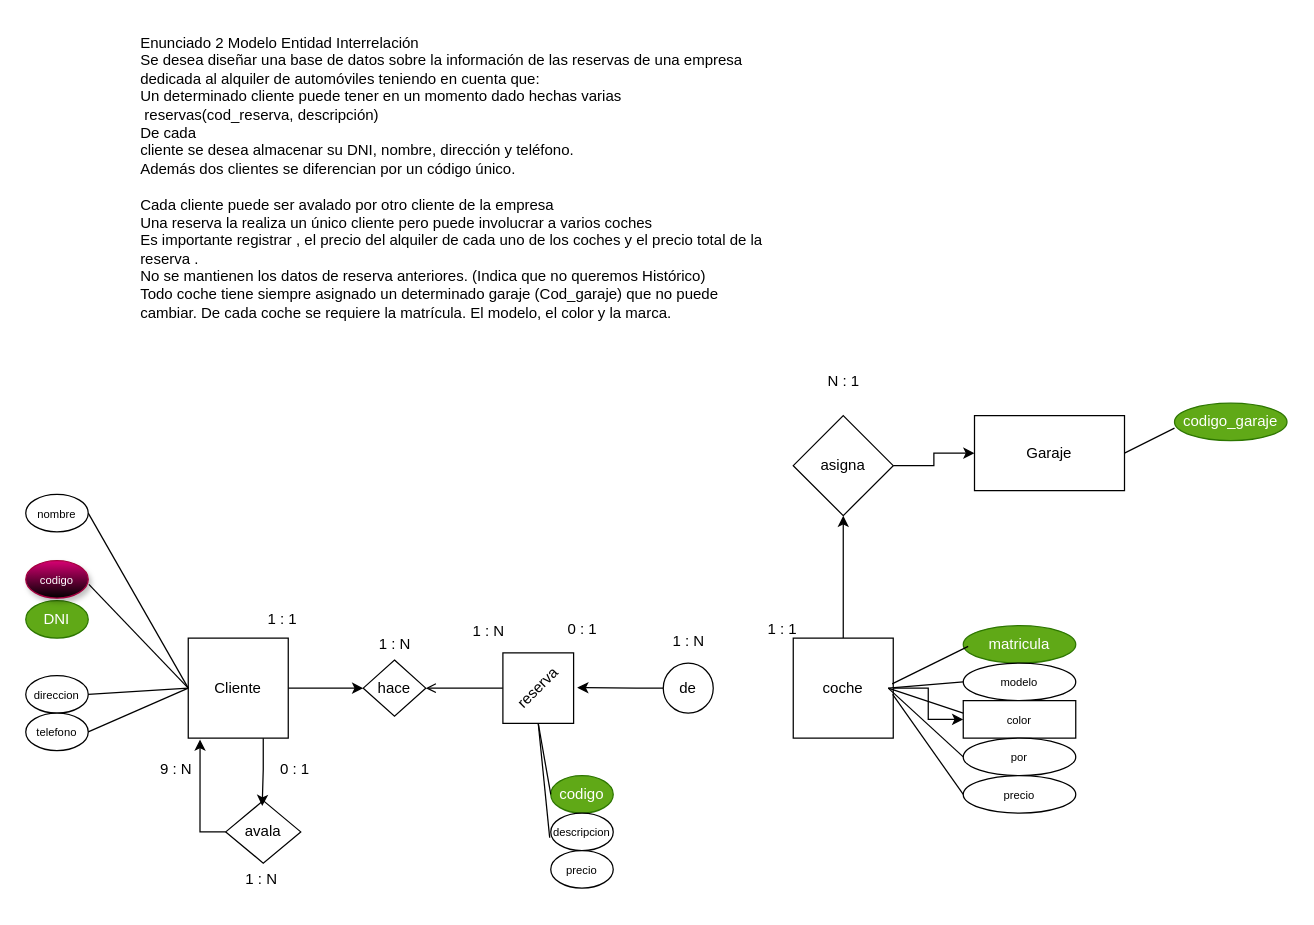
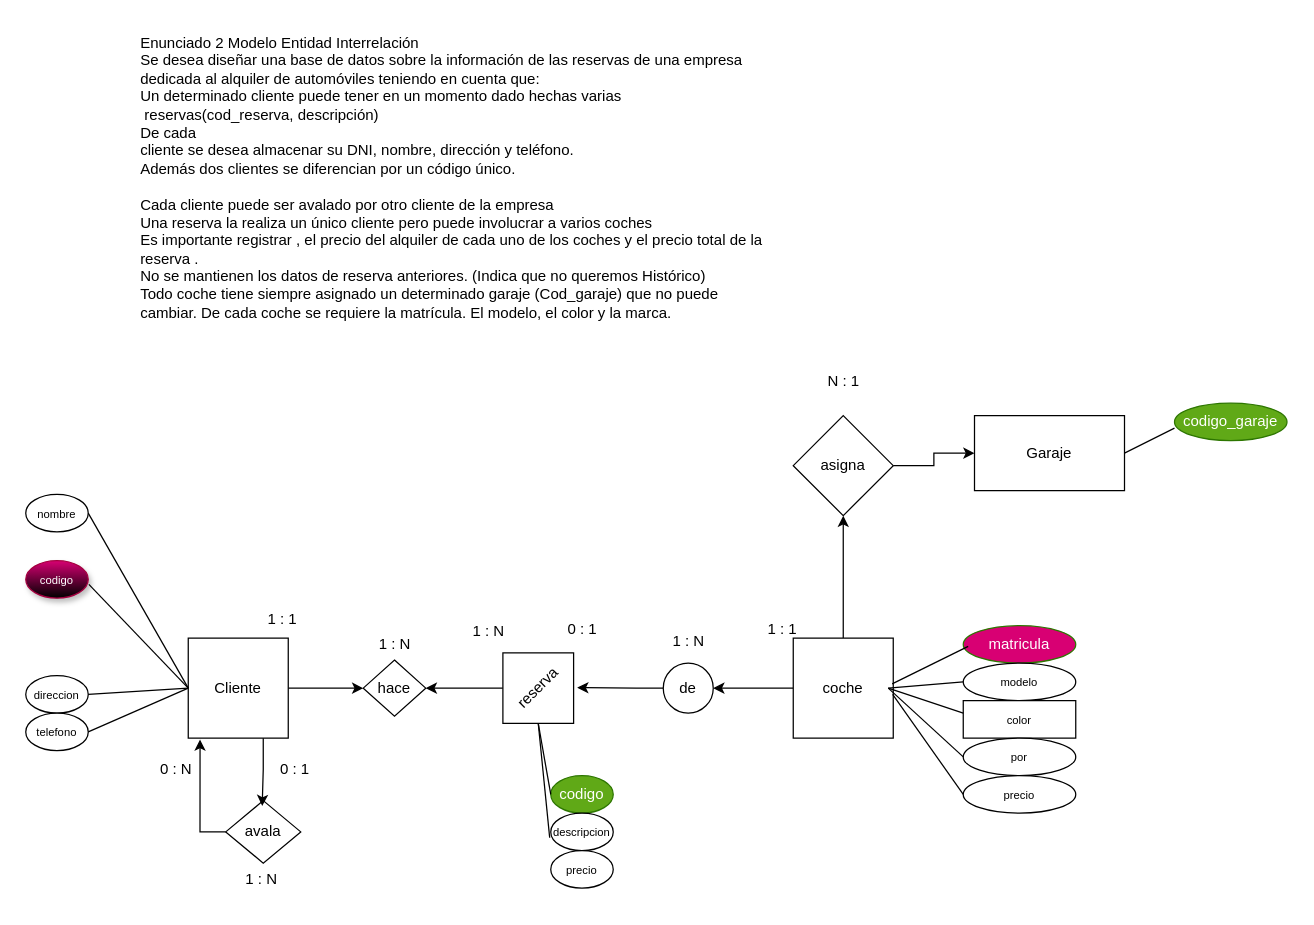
  <mxCell id="0" />
  <mxCell id="1" parent="0" />
  <mxCell id="2" value="Enunciado 2 Modelo Entidad Interrelación&lt;br&gt;Se desea diseñar una base de datos sobre la información de las reservas de una empresa&lt;br&gt;dedicada al alquiler de automóviles teniendo en cuenta que:&lt;br&gt;Un determinado &lt;font style=&quot;color: light-dark(rgb(0, 0, 0), rgb(204, 0, 0));&quot;&gt;cliente &lt;/font&gt;puede tener en un momento dado hechas varias&lt;div&gt;&amp;nbsp;&lt;font style=&quot;color: light-dark(rgb(0, 0, 0), rgb(0, 127, 255));&quot;&gt;reservas&lt;/font&gt;(cod_reserva, descripción)&amp;nbsp;&lt;/div&gt;&lt;div&gt;De cada&amp;nbsp;&lt;/div&gt;&lt;div&gt;&lt;font style=&quot;color: light-dark(rgb(0, 0, 0), rgb(255, 0, 0));&quot;&gt;cliente &lt;/font&gt;&lt;font style=&quot;color: light-dark(rgb(0, 0, 0), rgb(204, 0, 0));&quot;&gt;se desea almacenar su DNI, nombre, dirección y teléfono.&amp;nbsp;&lt;/font&gt;&lt;/div&gt;&lt;div&gt;&lt;font style=&quot;color: light-dark(rgb(0, 0, 0), rgb(204, 0, 0));&quot;&gt;Además dos clientes se diferencian por un código único.&lt;/font&gt;&lt;br&gt;&lt;br&gt;&lt;/div&gt;&lt;div&gt;Cada cliente puede ser avalado por otro cliente de la empresa&lt;br&gt;Una reserva la realiza un único cliente pero puede involucrar a varios coches&lt;br&gt;Es importante registrar , &lt;font style=&quot;color: light-dark(rgb(0, 0, 0), rgb(0, 0, 204));&quot;&gt;el precio del alquiler&lt;/font&gt; de cada uno de los coches y el precio total de la&lt;br&gt;reserva .&lt;br&gt;No se mantienen los datos de reserva anteriores. (Indica que no queremos Histórico)&lt;br&gt;Todo &lt;font style=&quot;color: light-dark(rgb(0, 0, 0), rgb(255, 255, 0));&quot;&gt;coche &lt;/font&gt;tiene siempre asignado un determinado garaje (Cod_garaje) que no puede&lt;br&gt;cambiar. De cada coche se requiere la matrícula. El modelo, el color y la marca.&lt;/div&gt;" style="text;whiteSpace=wrap;html=1;" vertex="1" parent="1"><mxGeometry x="110" y="20" width="560" height="210" as="geometry" /></mxCell>
  <mxCell id="3" value="" style="edgeStyle=orthogonalEdgeStyle;rounded=0;orthogonalLoop=1;jettySize=auto;html=1;entryX=0;entryY=0.5;entryDx=0;entryDy=0;" edge="1" parent="1" source="4" target="47"><mxGeometry relative="1" as="geometry"><mxPoint x="260" y="550" as="targetPoint" /></mxGeometry></mxCell>
  <mxCell id="4" value="Cliente" style="whiteSpace=wrap;html=1;aspect=fixed;" vertex="1" parent="1"><mxGeometry x="150" y="510" width="80" height="80" as="geometry" /></mxCell>
  <mxCell id="5" value="codigo" style="ellipse;whiteSpace=wrap;html=1;fillColor=#60a917;fontColor=#ffffff;strokeColor=#2D7600;" vertex="1" parent="1"><mxGeometry x="440" y="620" width="50" height="30" as="geometry" /></mxCell>
  <mxCell id="6" value="" style="endArrow=none;html=1;rounded=0;entryX=0;entryY=0.5;entryDx=0;entryDy=0;exitX=0;exitY=1;exitDx=0;exitDy=0;" edge="1" parent="1" source="17" target="5"><mxGeometry width="50" height="50" relative="1" as="geometry"><mxPoint x="440" y="590" as="sourcePoint" /><mxPoint x="499" y="650" as="targetPoint" /></mxGeometry></mxCell>
  <mxCell id="7" value="&lt;font style=&quot;font-size: 9px;&quot;&gt;descripcion&lt;/font&gt;" style="ellipse;whiteSpace=wrap;html=1;" vertex="1" parent="1"><mxGeometry x="440" y="650" width="50" height="30" as="geometry" /></mxCell>
  <mxCell id="8" value="" style="endArrow=none;html=1;rounded=0;entryX=-0.017;entryY=0.657;entryDx=0;entryDy=0;entryPerimeter=0;exitX=0;exitY=1;exitDx=0;exitDy=0;" edge="1" parent="1" source="17" target="7"><mxGeometry width="50" height="50" relative="1" as="geometry"><mxPoint x="440" y="590" as="sourcePoint" /><mxPoint x="486" y="680" as="targetPoint" /></mxGeometry></mxCell>
- <mxCell id="9" value="DNI" style="ellipse;whiteSpace=wrap;html=1;fillColor=#60a917;fontColor=#ffffff;strokeColor=#2D7600;" vertex="1" parent="1"><mxGeometry x="20" y="480" width="50" height="30" as="geometry" /></mxCell>
  <mxCell id="10" value="&lt;font style=&quot;font-size: 9px;&quot;&gt;nombre&lt;/font&gt;" style="ellipse;whiteSpace=wrap;html=1;" vertex="1" parent="1"><mxGeometry x="20" y="395" width="50" height="30" as="geometry" /></mxCell>
  <mxCell id="11" value="&lt;font style=&quot;font-size: 9px;&quot;&gt;direccion&lt;/font&gt;" style="ellipse;whiteSpace=wrap;html=1;" vertex="1" parent="1"><mxGeometry x="20" y="540" width="50" height="30" as="geometry" /></mxCell>
  <mxCell id="12" value="&lt;font style=&quot;font-size: 9px;&quot;&gt;telefono&lt;/font&gt;" style="ellipse;whiteSpace=wrap;html=1;" vertex="1" parent="1"><mxGeometry x="20" y="570" width="50" height="30" as="geometry" /></mxCell>
  <mxCell id="13" value="" style="endArrow=none;html=1;rounded=0;entryX=0;entryY=0.5;entryDx=0;entryDy=0;exitX=1;exitY=0.5;exitDx=0;exitDy=0;" edge="1" parent="1" source="10" target="4"><mxGeometry width="50" height="50" relative="1" as="geometry"><mxPoint x="70" y="525" as="sourcePoint" /><mxPoint x="150" y="590" as="targetPoint" /></mxGeometry></mxCell>
  <mxCell id="14" value="" style="endArrow=none;html=1;rounded=0;entryX=0;entryY=0.5;entryDx=0;entryDy=0;exitX=1;exitY=0.5;exitDx=0;exitDy=0;" edge="1" parent="1" source="11" target="4"><mxGeometry width="50" height="50" relative="1" as="geometry"><mxPoint x="80" y="560" as="sourcePoint" /><mxPoint x="160" y="595" as="targetPoint" /></mxGeometry></mxCell>
  <mxCell id="15" value="" style="endArrow=none;html=1;rounded=0;entryX=0;entryY=0.5;entryDx=0;entryDy=0;exitX=1;exitY=0.5;exitDx=0;exitDy=0;" edge="1" parent="1" source="12" target="4"><mxGeometry width="50" height="50" relative="1" as="geometry"><mxPoint x="110" y="580" as="sourcePoint" /><mxPoint x="190" y="585" as="targetPoint" /></mxGeometry></mxCell>
- <mxCell id="16" value="" style="edgeStyle=orthogonalEdgeStyle;rounded=0;orthogonalLoop=1;jettySize=auto;html=1;entryX=1;entryY=0.5;entryDx=0;entryDy=0;endArrow=open;" edge="1" parent="1" source="17" target="47"><mxGeometry relative="1" as="geometry" /></mxCell>
+ <mxCell id="16" value="" style="edgeStyle=orthogonalEdgeStyle;rounded=0;orthogonalLoop=1;jettySize=auto;html=1;entryX=1;entryY=0.5;entryDx=0;entryDy=0;" edge="1" parent="1" source="17" target="47"><mxGeometry relative="1" as="geometry" /></mxCell>
  <mxCell id="17" value="reserva" style="rhombus;whiteSpace=wrap;html=1;rotation=-45;" vertex="1" parent="1"><mxGeometry x="390" y="510" width="80" height="80" as="geometry" /></mxCell>
  <mxCell id="18" value="1 : N" style="text;html=1;align=center;verticalAlign=middle;resizable=0;points=[];autosize=1;strokeColor=none;fillColor=none;" vertex="1" parent="1"><mxGeometry x="365" y="490" width="50" height="30" as="geometry" /></mxCell>
  <mxCell id="19" value="" style="edgeStyle=orthogonalEdgeStyle;rounded=0;orthogonalLoop=1;jettySize=auto;html=1;" edge="1" parent="1" source="21" target="37"><mxGeometry relative="1" as="geometry" /></mxCell>
- <mxCell id="20" style="edgeStyle=orthogonalEdgeStyle;rounded=0;orthogonalLoop=1;jettySize=auto;html=1;" edge="1" parent="1" source="21" target="24"><mxGeometry relative="1" as="geometry" /></mxCell>
+ <mxCell id="20" style="edgeStyle=orthogonalEdgeStyle;rounded=0;orthogonalLoop=1;jettySize=auto;html=1;entryX=1;entryY=0.5;entryDx=0;entryDy=0;" edge="1" parent="1" source="21" target="48"><mxGeometry relative="1" as="geometry" /></mxCell>
  <mxCell id="21" value="coche" style="whiteSpace=wrap;html=1;aspect=fixed;" vertex="1" parent="1"><mxGeometry x="634" y="510" width="80" height="80" as="geometry" /></mxCell>
- <mxCell id="22" value="matricula" style="ellipse;whiteSpace=wrap;html=1;fillColor=#60a917;fontColor=#ffffff;strokeColor=#2D7600;" vertex="1" parent="1"><mxGeometry x="770" y="500" width="90" height="30" as="geometry" /></mxCell>
+ <mxCell id="22" value="matricula" style="ellipse;whiteSpace=wrap;html=1;fillColor=#d80073;fontColor=#ffffff;strokeColor=#2D7600;" vertex="1" parent="1"><mxGeometry x="770" y="500" width="90" height="30" as="geometry" /></mxCell>
  <mxCell id="23" value="&lt;font style=&quot;font-size: 9px;&quot;&gt;modelo&lt;/font&gt;" style="ellipse;whiteSpace=wrap;html=1;" vertex="1" parent="1"><mxGeometry x="770" y="530" width="90" height="30" as="geometry" /></mxCell>
  <mxCell id="24" value="&lt;font style=&quot;font-size: 9px;&quot;&gt;color&lt;/font&gt;" style="whiteSpace=wrap;html=1;rounded=0;" vertex="1" parent="1"><mxGeometry x="770" y="560" width="90" height="30" as="geometry" /></mxCell>
  <mxCell id="25" value="&lt;font style=&quot;font-size: 9px;&quot;&gt;por&lt;/font&gt;" style="ellipse;whiteSpace=wrap;html=1;" vertex="1" parent="1"><mxGeometry x="770" y="590" width="90" height="30" as="geometry" /></mxCell>
  <mxCell id="26" value="" style="endArrow=none;html=1;rounded=0;entryX=0.044;entryY=0.552;entryDx=0;entryDy=0;exitX=1.039;exitY=0.457;exitDx=0;exitDy=0;exitPerimeter=0;entryPerimeter=0;" edge="1" parent="1" target="22"><mxGeometry width="50" height="50" relative="1" as="geometry"><mxPoint x="713.12" y="546.56" as="sourcePoint" /><mxPoint x="790" y="540" as="targetPoint" /></mxGeometry></mxCell>
  <mxCell id="27" value="" style="endArrow=none;html=1;rounded=0;entryX=0;entryY=0.5;entryDx=0;entryDy=0;exitX=1;exitY=0.5;exitDx=0;exitDy=0;" edge="1" parent="1" target="23"><mxGeometry width="50" height="50" relative="1" as="geometry"><mxPoint x="710" y="550" as="sourcePoint" /><mxPoint x="781" y="560" as="targetPoint" /></mxGeometry></mxCell>
  <mxCell id="28" value="" style="endArrow=none;html=1;rounded=0;entryX=0;entryY=0.333;entryDx=0;entryDy=0;exitX=1;exitY=0.5;exitDx=0;exitDy=0;entryPerimeter=0;" edge="1" parent="1" target="24"><mxGeometry width="50" height="50" relative="1" as="geometry"><mxPoint x="710" y="550" as="sourcePoint" /><mxPoint x="780" y="575" as="targetPoint" /></mxGeometry></mxCell>
  <mxCell id="29" value="" style="endArrow=none;html=1;rounded=0;entryX=0;entryY=0.5;entryDx=0;entryDy=0;exitX=1;exitY=0.5;exitDx=0;exitDy=0;" edge="1" parent="1" target="25"><mxGeometry width="50" height="50" relative="1" as="geometry"><mxPoint x="710" y="550" as="sourcePoint" /><mxPoint x="790" y="620" as="targetPoint" /></mxGeometry></mxCell>
  <mxCell id="30" style="edgeStyle=orthogonalEdgeStyle;rounded=0;orthogonalLoop=1;jettySize=auto;html=1;entryX=0.118;entryY=1.014;entryDx=0;entryDy=0;entryPerimeter=0;" edge="1" parent="1" source="31" target="4"><mxGeometry relative="1" as="geometry"><mxPoint x="160" y="600" as="targetPoint" /><Array as="points"><mxPoint x="159" y="665" /></Array></mxGeometry></mxCell>
  <mxCell id="31" value="avala" style="rhombus;whiteSpace=wrap;html=1;" vertex="1" parent="1"><mxGeometry x="180" y="640" width="60" height="50" as="geometry" /></mxCell>
  <mxCell id="32" style="edgeStyle=orthogonalEdgeStyle;rounded=0;orthogonalLoop=1;jettySize=auto;html=1;exitX=0.75;exitY=1;exitDx=0;exitDy=0;entryX=0.486;entryY=0.086;entryDx=0;entryDy=0;entryPerimeter=0;" edge="1" parent="1" source="4" target="31"><mxGeometry relative="1" as="geometry" /></mxCell>
  <mxCell id="33" value="0 : 1" style="text;html=1;align=center;verticalAlign=middle;resizable=0;points=[];autosize=1;strokeColor=none;fillColor=none;" vertex="1" parent="1"><mxGeometry x="210" y="600" width="50" height="30" as="geometry" /></mxCell>
- <mxCell id="34" value="9 : N" style="text;html=1;align=center;verticalAlign=middle;resizable=0;points=[];autosize=1;strokeColor=none;fillColor=none;" vertex="1" parent="1"><mxGeometry x="115" y="600" width="50" height="30" as="geometry" /></mxCell>
+ <mxCell id="34" value="0 : N" style="text;html=1;align=center;verticalAlign=middle;resizable=0;points=[];autosize=1;strokeColor=none;fillColor=none;" vertex="1" parent="1"><mxGeometry x="115" y="600" width="50" height="30" as="geometry" /></mxCell>
  <mxCell id="35" value="1 : 1" style="text;html=1;align=center;verticalAlign=middle;resizable=0;points=[];autosize=1;strokeColor=none;fillColor=none;" vertex="1" parent="1"><mxGeometry x="200" y="480" width="50" height="30" as="geometry" /></mxCell>
  <mxCell id="36" value="" style="edgeStyle=orthogonalEdgeStyle;rounded=0;orthogonalLoop=1;jettySize=auto;html=1;" edge="1" parent="1" source="37" target="38"><mxGeometry relative="1" as="geometry" /></mxCell>
  <mxCell id="37" value="asigna" style="rhombus;whiteSpace=wrap;html=1;" vertex="1" parent="1"><mxGeometry x="634" y="332" width="80" height="80" as="geometry" /></mxCell>
  <mxCell id="38" value="Garaje" style="whiteSpace=wrap;html=1;" vertex="1" parent="1"><mxGeometry x="779" y="332" width="120" height="60" as="geometry" /></mxCell>
  <mxCell id="39" value="codigo_garaje" style="ellipse;whiteSpace=wrap;html=1;fillColor=#60a917;fontColor=#ffffff;strokeColor=#2D7600;" vertex="1" parent="1"><mxGeometry x="939" y="322" width="90" height="30" as="geometry" /></mxCell>
  <mxCell id="40" value="" style="endArrow=none;html=1;rounded=0;exitX=1;exitY=0.5;exitDx=0;exitDy=0;entryX=0;entryY=0.667;entryDx=0;entryDy=0;entryPerimeter=0;" edge="1" parent="1" source="38" target="39"><mxGeometry width="50" height="50" relative="1" as="geometry"><mxPoint x="884" y="372" as="sourcePoint" /><mxPoint x="924" y="382" as="targetPoint" /></mxGeometry></mxCell>
  <mxCell id="41" value="N : 1" style="text;html=1;align=center;verticalAlign=middle;resizable=0;points=[];autosize=1;strokeColor=none;fillColor=none;" vertex="1" parent="1"><mxGeometry x="649" y="290" width="50" height="30" as="geometry" /></mxCell>
  <mxCell id="42" value="&lt;font style=&quot;font-size: 9px;&quot;&gt;precio&lt;/font&gt;" style="ellipse;whiteSpace=wrap;html=1;" vertex="1" parent="1"><mxGeometry x="440" y="680" width="50" height="30" as="geometry" /></mxCell>
  <mxCell id="43" value="&lt;font style=&quot;font-size: 9px;&quot;&gt;precio&lt;/font&gt;" style="ellipse;whiteSpace=wrap;html=1;" vertex="1" parent="1"><mxGeometry x="770" y="620" width="90" height="30" as="geometry" /></mxCell>
  <mxCell id="44" value="" style="endArrow=none;html=1;rounded=0;entryX=0;entryY=0.5;entryDx=0;entryDy=0;exitX=1.044;exitY=0.563;exitDx=0;exitDy=0;exitPerimeter=0;" edge="1" parent="1" target="43"><mxGeometry width="50" height="50" relative="1" as="geometry"><mxPoint x="713.52" y="555.04" as="sourcePoint" /><mxPoint x="754" y="677.5" as="targetPoint" /></mxGeometry></mxCell>
  <mxCell id="45" value="&lt;font style=&quot;font-size: 9px;&quot;&gt;codigo&lt;/font&gt;" style="ellipse;whiteSpace=wrap;html=1;fillStyle=solid;fillColor=#d80073;fontColor=#ffffff;strokeColor=#A50040;shadow=1;gradientColor=default;" vertex="1" parent="1"><mxGeometry x="20" y="448" width="50" height="30" as="geometry" /></mxCell>
  <mxCell id="46" value="" style="endArrow=none;html=1;rounded=0;entryX=0;entryY=0.5;entryDx=0;entryDy=0;exitX=1.01;exitY=0.632;exitDx=0;exitDy=0;exitPerimeter=0;" edge="1" parent="1" source="45" target="4"><mxGeometry width="50" height="50" relative="1" as="geometry"><mxPoint x="100" y="490" as="sourcePoint" /><mxPoint x="180" y="545" as="targetPoint" /></mxGeometry></mxCell>
  <mxCell id="47" value="hace" style="rhombus;whiteSpace=wrap;html=1;" vertex="1" parent="1"><mxGeometry x="290" y="527.5" width="50" height="45" as="geometry" /></mxCell>
  <mxCell id="48" value="de" style="ellipse;whiteSpace=wrap;html=1;" vertex="1" parent="1"><mxGeometry x="530" y="530" width="40" height="40" as="geometry" /></mxCell>
  <mxCell id="49" value="1 : N" style="text;html=1;align=center;verticalAlign=middle;resizable=0;points=[];autosize=1;strokeColor=none;fillColor=none;" vertex="1" parent="1"><mxGeometry x="290" y="500" width="50" height="30" as="geometry" /></mxCell>
  <mxCell id="50" style="edgeStyle=orthogonalEdgeStyle;rounded=0;orthogonalLoop=1;jettySize=auto;html=1;entryX=0.779;entryY=0.772;entryDx=0;entryDy=0;entryPerimeter=0;" edge="1" parent="1" source="48" target="17"><mxGeometry relative="1" as="geometry" /></mxCell>
  <mxCell id="51" value="1 : N&amp;nbsp;" style="text;html=1;align=center;verticalAlign=middle;resizable=0;points=[];autosize=1;strokeColor=none;fillColor=none;" vertex="1" parent="1"><mxGeometry x="185" y="688" width="50" height="30" as="geometry" /></mxCell>
  <mxCell id="52" value="1 : 1" style="text;html=1;align=center;verticalAlign=middle;resizable=0;points=[];autosize=1;strokeColor=none;fillColor=none;" vertex="1" parent="1"><mxGeometry x="600" y="488" width="50" height="30" as="geometry" /></mxCell>
  <mxCell id="53" value="0 : 1" style="text;html=1;align=center;verticalAlign=middle;resizable=0;points=[];autosize=1;strokeColor=none;fillColor=none;" vertex="1" parent="1"><mxGeometry x="440" y="488" width="50" height="30" as="geometry" /></mxCell>
  <mxCell id="54" value="1 : N" style="text;html=1;align=center;verticalAlign=middle;resizable=0;points=[];autosize=1;strokeColor=none;fillColor=none;" vertex="1" parent="1"><mxGeometry x="525" y="498" width="50" height="30" as="geometry" /></mxCell>
